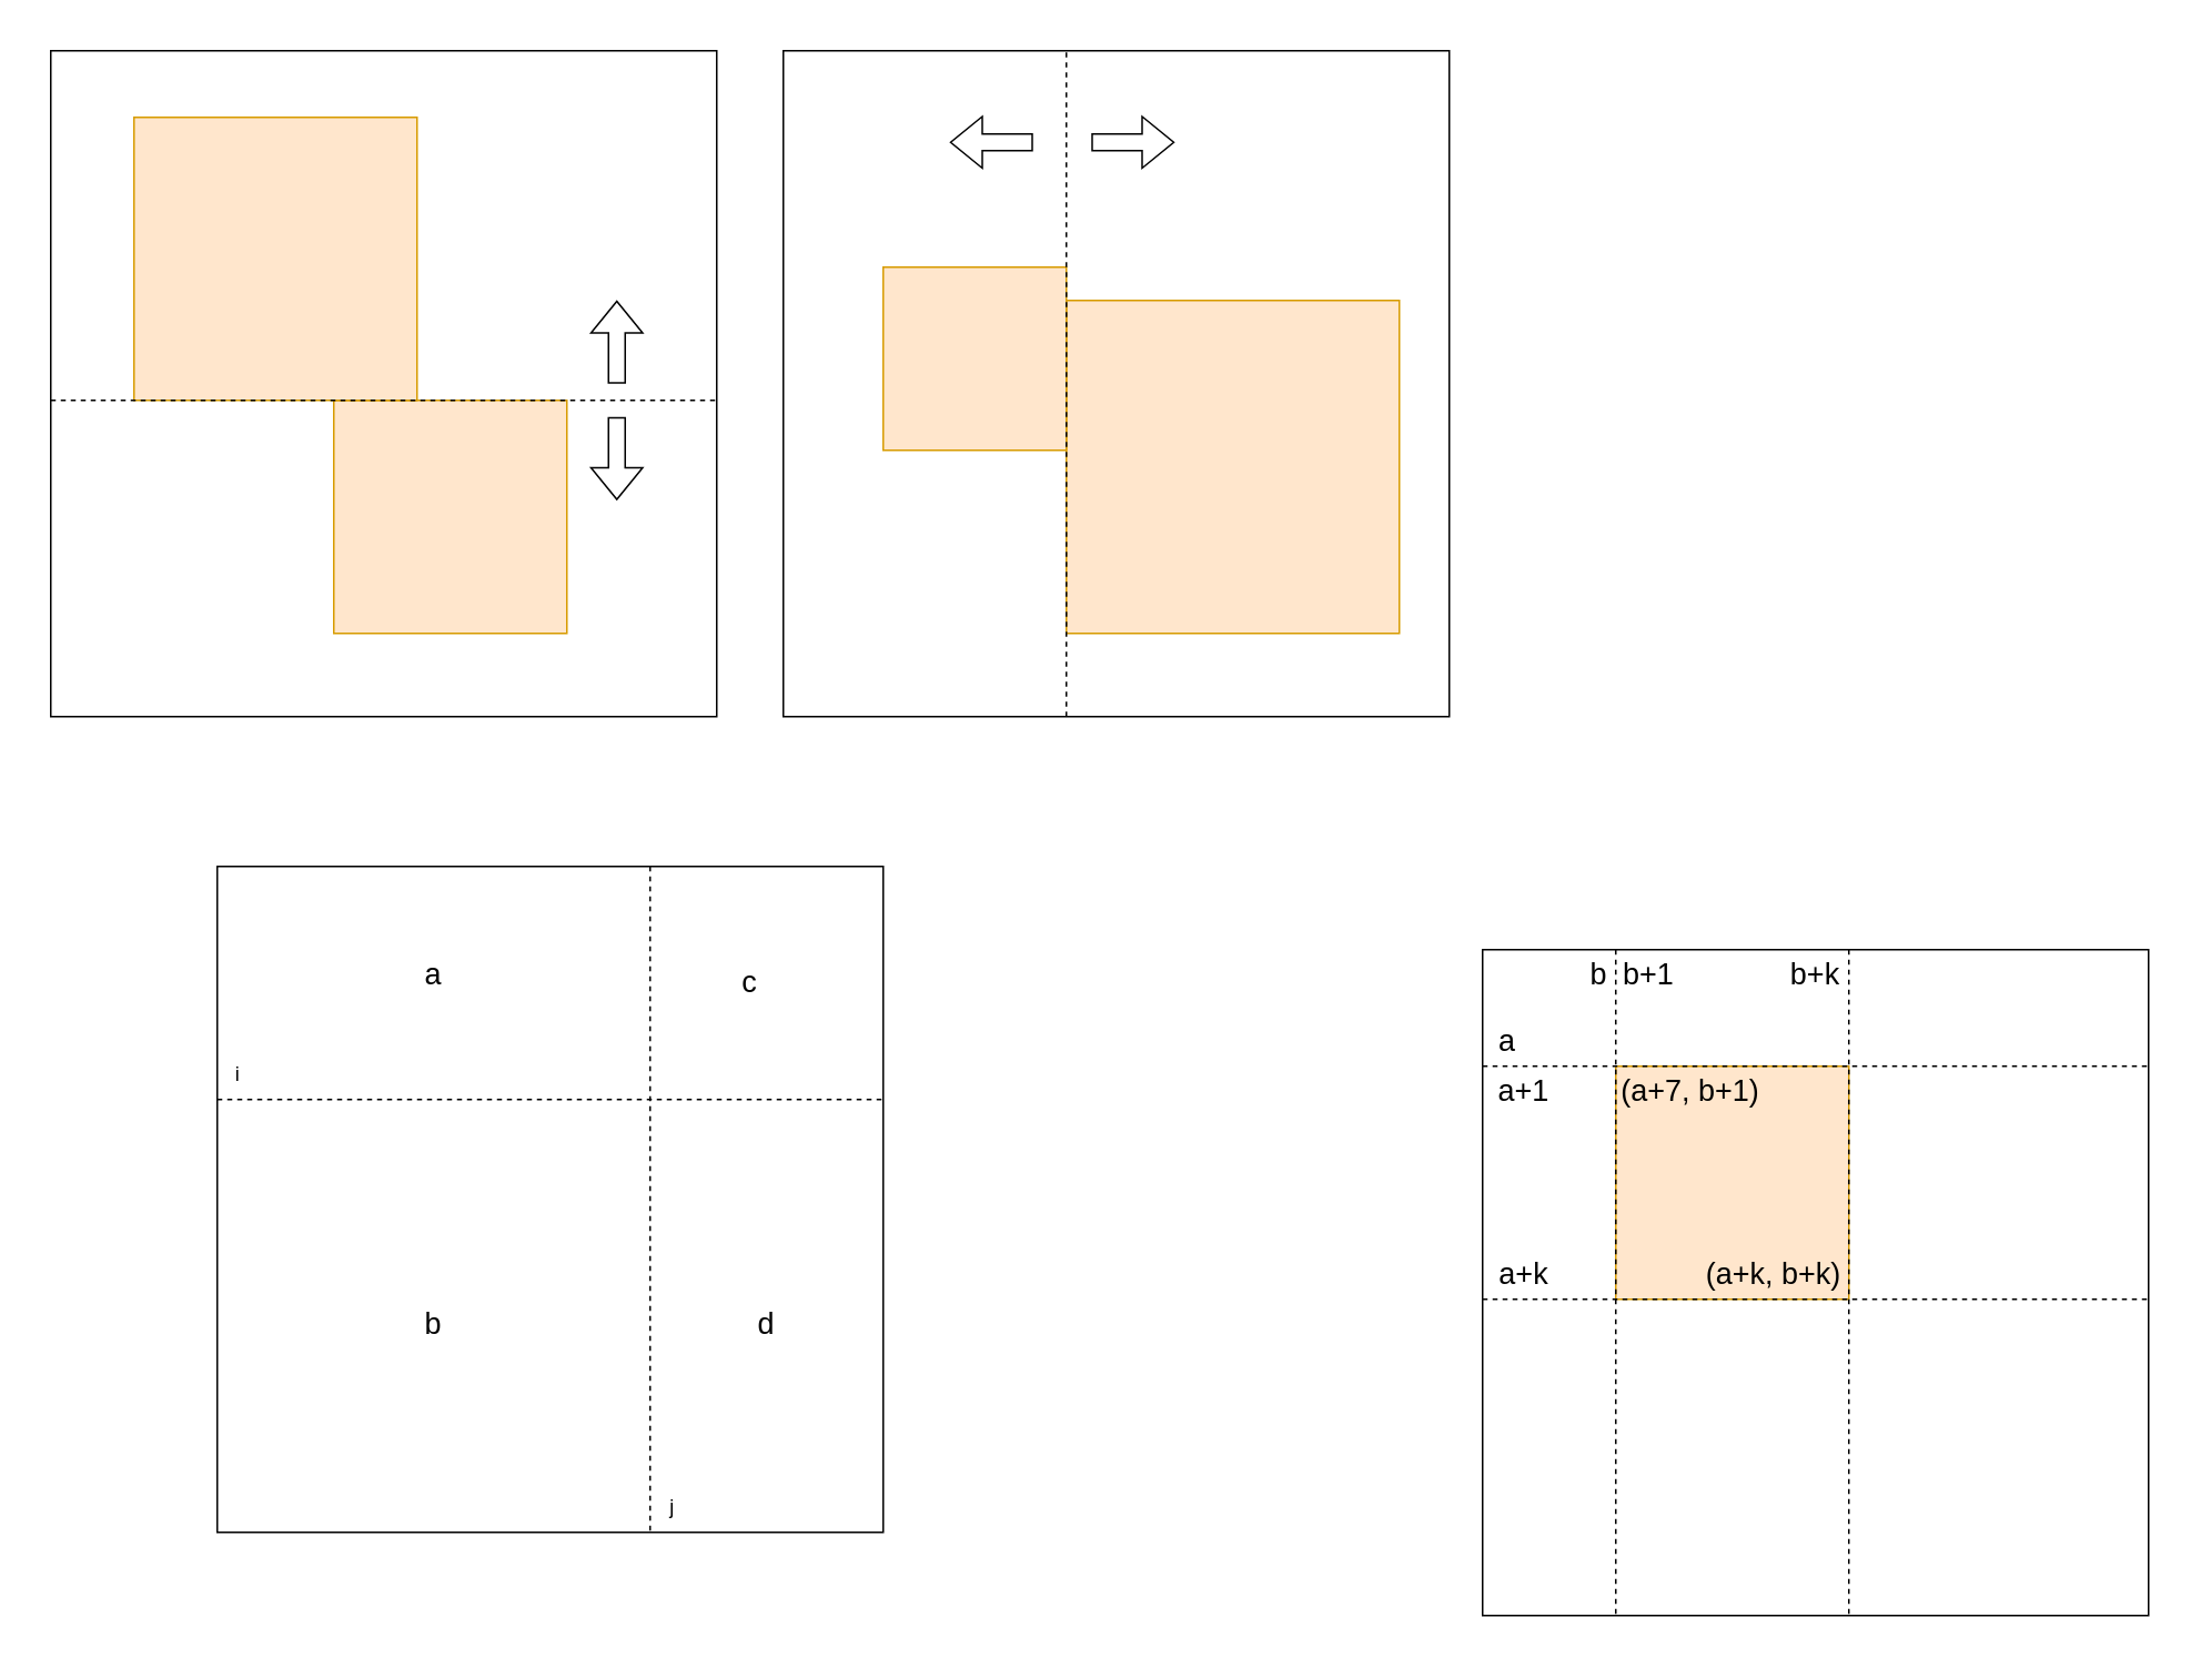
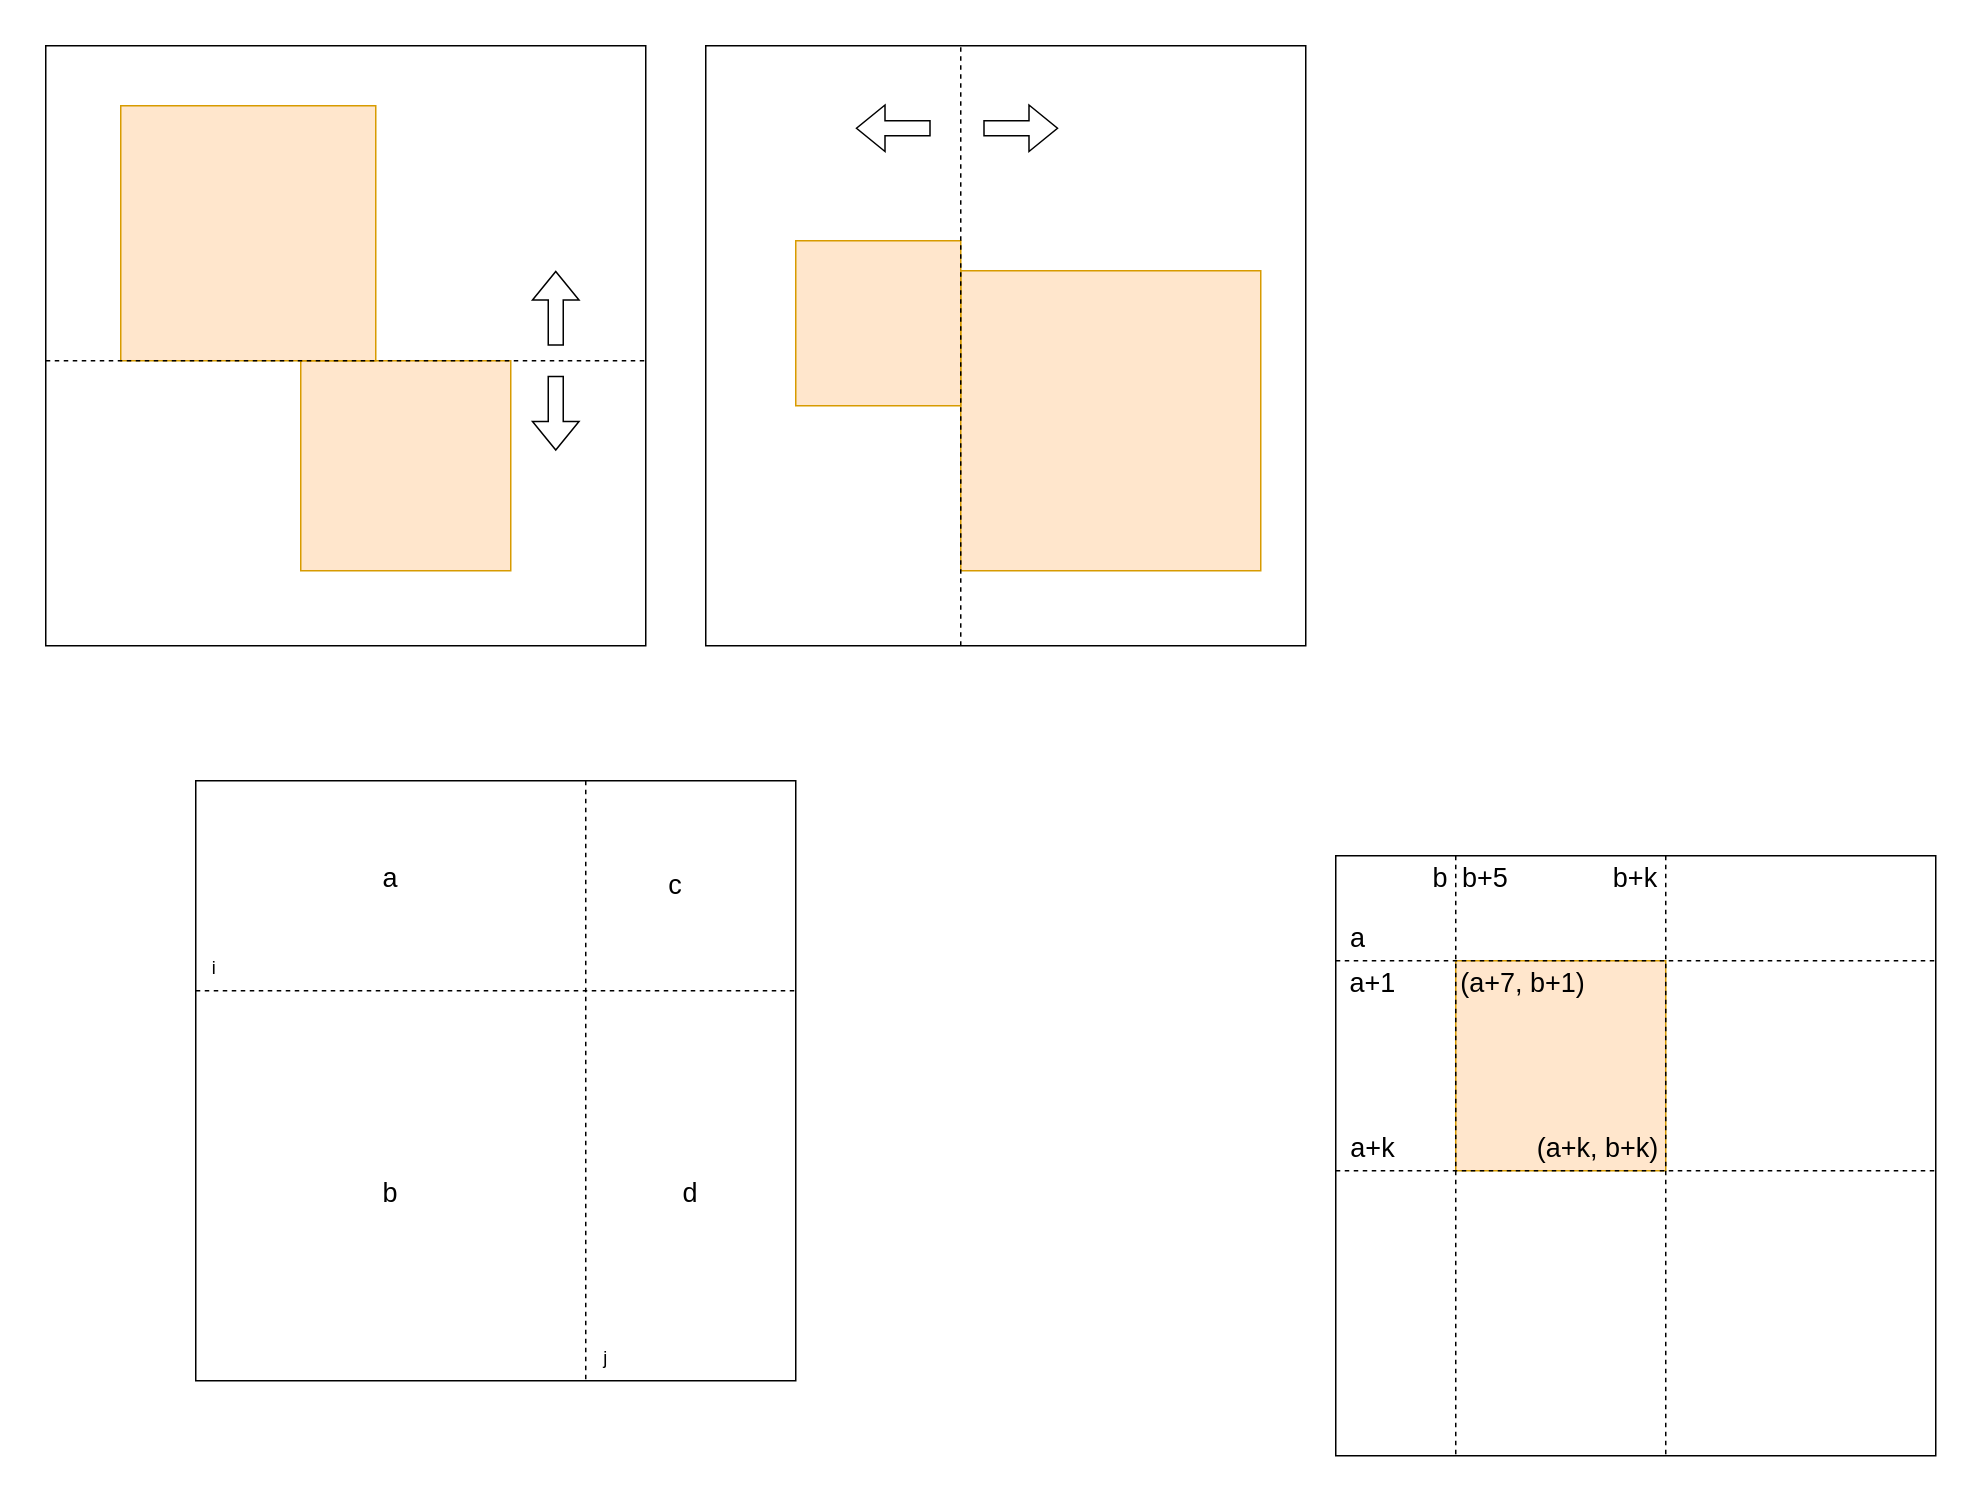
  <mxCell id="0" />
  <mxCell id="1" parent="0" />
  <mxCell id="2" value="" style="rounded=0;whiteSpace=wrap;html=1;shadow=0;strokeColor=none;" parent="1" vertex="1"><mxGeometry x="20" y="20" width="420" height="420" as="geometry" /></mxCell>
  <mxCell id="3" value="" style="whiteSpace=wrap;html=1;aspect=fixed;" vertex="1" parent="1"><mxGeometry x="30" y="30" width="400" height="400" as="geometry" /></mxCell>
  <mxCell id="4" value="" style="whiteSpace=wrap;html=1;aspect=fixed;fillColor=#ffe6cc;strokeColor=#d79b00;" vertex="1" parent="1"><mxGeometry x="200" y="240" width="140" height="140" as="geometry" /></mxCell>
  <mxCell id="5" value="" style="whiteSpace=wrap;html=1;aspect=fixed;fillColor=#ffe6cc;strokeColor=#d79b00;" vertex="1" parent="1"><mxGeometry x="80" y="70" width="170" height="170" as="geometry" /></mxCell>
  <mxCell id="6" value="" style="endArrow=none;dashed=1;html=1;rounded=0;" edge="1" parent="1"><mxGeometry width="50" height="50" relative="1" as="geometry"><mxPoint x="30" y="240" as="sourcePoint" /><mxPoint x="430" y="240" as="targetPoint" /></mxGeometry></mxCell>
  <mxCell id="7" value="" style="shape=flexArrow;endArrow=classic;html=1;rounded=0;" edge="1" parent="1"><mxGeometry width="50" height="50" relative="1" as="geometry"><mxPoint x="370" y="230" as="sourcePoint" /><mxPoint x="370" y="180" as="targetPoint" /></mxGeometry></mxCell>
  <mxCell id="8" value="" style="shape=flexArrow;endArrow=classic;html=1;rounded=0;" edge="1" parent="1"><mxGeometry width="50" height="50" relative="1" as="geometry"><mxPoint x="370" y="250" as="sourcePoint" /><mxPoint x="370" y="300" as="targetPoint" /></mxGeometry></mxCell>
  <mxCell id="9" value="" style="rounded=0;whiteSpace=wrap;html=1;shadow=0;strokeColor=none;" vertex="1" parent="1"><mxGeometry x="460" y="20" width="420" height="420" as="geometry" /></mxCell>
  <mxCell id="10" value="" style="whiteSpace=wrap;html=1;aspect=fixed;" vertex="1" parent="1"><mxGeometry x="470" y="30" width="400" height="400" as="geometry" /></mxCell>
  <mxCell id="11" value="" style="whiteSpace=wrap;html=1;aspect=fixed;fillColor=#ffe6cc;strokeColor=#d79b00;" vertex="1" parent="1"><mxGeometry x="640" y="180" width="200" height="200" as="geometry" /></mxCell>
  <mxCell id="12" value="" style="whiteSpace=wrap;html=1;aspect=fixed;fillColor=#ffe6cc;strokeColor=#d79b00;" vertex="1" parent="1"><mxGeometry x="530" y="160" width="110" height="110" as="geometry" /></mxCell>
  <mxCell id="13" value="" style="endArrow=none;dashed=1;html=1;rounded=0;" edge="1" parent="1"><mxGeometry width="50" height="50" relative="1" as="geometry"><mxPoint x="640" y="430" as="sourcePoint" /><mxPoint x="640" y="30" as="targetPoint" /></mxGeometry></mxCell>
  <mxCell id="14" value="" style="shape=flexArrow;endArrow=classic;html=1;rounded=0;" edge="1" parent="1"><mxGeometry width="50" height="50" relative="1" as="geometry"><mxPoint x="655" y="85" as="sourcePoint" /><mxPoint x="705" y="85" as="targetPoint" /></mxGeometry></mxCell>
  <mxCell id="15" value="" style="shape=flexArrow;endArrow=classic;html=1;rounded=0;" edge="1" parent="1"><mxGeometry width="50" height="50" relative="1" as="geometry"><mxPoint x="620" y="85" as="sourcePoint" /><mxPoint x="570" y="85" as="targetPoint" /></mxGeometry></mxCell>
  <mxCell id="16" value="" style="rounded=0;whiteSpace=wrap;html=1;shadow=0;strokeColor=none;" vertex="1" parent="1"><mxGeometry x="120" y="510" width="420" height="420" as="geometry" /></mxCell>
  <mxCell id="17" value="" style="whiteSpace=wrap;html=1;aspect=fixed;" vertex="1" parent="1"><mxGeometry x="130" y="520" width="400" height="400" as="geometry" /></mxCell>
  <mxCell id="18" value="" style="endArrow=none;dashed=1;html=1;rounded=0;" edge="1" parent="1"><mxGeometry width="50" height="50" relative="1" as="geometry"><mxPoint x="130" y="660" as="sourcePoint" /><mxPoint x="530" y="660" as="targetPoint" /></mxGeometry></mxCell>
  <mxCell id="19" value="" style="endArrow=none;dashed=1;html=1;rounded=0;" edge="1" parent="1"><mxGeometry width="50" height="50" relative="1" as="geometry"><mxPoint x="390" y="520" as="sourcePoint" /><mxPoint x="390" y="920" as="targetPoint" /></mxGeometry></mxCell>
  <mxCell id="20" value="a" style="text;html=1;align=center;verticalAlign=middle;whiteSpace=wrap;rounded=0;fontSize=18;" vertex="1" parent="1"><mxGeometry x="230" y="570" width="60" height="30" as="geometry" /></mxCell>
  <mxCell id="21" value="b" style="text;html=1;align=center;verticalAlign=middle;whiteSpace=wrap;rounded=0;fontSize=18;" vertex="1" parent="1"><mxGeometry x="230" y="780" width="60" height="30" as="geometry" /></mxCell>
  <mxCell id="22" value="c" style="text;html=1;align=center;verticalAlign=middle;whiteSpace=wrap;rounded=0;fontSize=18;" vertex="1" parent="1"><mxGeometry x="420" y="575" width="60" height="30" as="geometry" /></mxCell>
  <mxCell id="23" value="d" style="text;html=1;align=center;verticalAlign=middle;whiteSpace=wrap;rounded=0;fontSize=18;" vertex="1" parent="1"><mxGeometry x="430" y="780" width="60" height="30" as="geometry" /></mxCell>
  <mxCell id="24" value="i" style="text;html=1;align=center;verticalAlign=middle;whiteSpace=wrap;rounded=0;" vertex="1" parent="1"><mxGeometry x="130" y="630" width="25" height="30" as="geometry" /></mxCell>
  <mxCell id="25" value="j" style="text;html=1;align=center;verticalAlign=middle;whiteSpace=wrap;rounded=0;" vertex="1" parent="1"><mxGeometry x="391" y="890" width="25" height="30" as="geometry" /></mxCell>
  <mxCell id="26" value="" style="rounded=0;whiteSpace=wrap;html=1;shadow=0;strokeColor=none;" vertex="1" parent="1"><mxGeometry x="880" y="560" width="420" height="420" as="geometry" /></mxCell>
  <mxCell id="27" value="" style="whiteSpace=wrap;html=1;aspect=fixed;" vertex="1" parent="1"><mxGeometry x="890" y="570" width="400" height="400" as="geometry" /></mxCell>
  <mxCell id="28" value="" style="whiteSpace=wrap;html=1;aspect=fixed;fillColor=#ffe6cc;strokeColor=#d79b00;" vertex="1" parent="1"><mxGeometry x="970" y="640" width="140" height="140" as="geometry" /></mxCell>
  <mxCell id="29" value="" style="endArrow=none;dashed=1;html=1;rounded=0;" edge="1" parent="1"><mxGeometry width="50" height="50" relative="1" as="geometry"><mxPoint x="890" y="780" as="sourcePoint" /><mxPoint x="1290" y="780" as="targetPoint" /></mxGeometry></mxCell>
  <mxCell id="30" value="(a+k, b+k)" style="text;html=1;align=center;verticalAlign=middle;whiteSpace=wrap;rounded=0;fontSize=18;" vertex="1" parent="1"><mxGeometry x="1020" y="750" width="90" height="30" as="geometry" /></mxCell>
  <mxCell id="31" value="a+k" style="text;html=1;align=center;verticalAlign=middle;whiteSpace=wrap;rounded=0;fontSize=18;" vertex="1" parent="1"><mxGeometry x="890" y="750" width="50" height="30" as="geometry" /></mxCell>
  <mxCell id="32" value="" style="endArrow=none;dashed=1;html=1;rounded=0;" edge="1" parent="1"><mxGeometry width="50" height="50" relative="1" as="geometry"><mxPoint x="890" y="640" as="sourcePoint" /><mxPoint x="1290" y="640" as="targetPoint" /></mxGeometry></mxCell>
  <mxCell id="33" value="" style="endArrow=none;dashed=1;html=1;rounded=0;" edge="1" parent="1"><mxGeometry width="50" height="50" relative="1" as="geometry"><mxPoint x="970" y="570" as="sourcePoint" /><mxPoint x="970" y="970" as="targetPoint" /></mxGeometry></mxCell>
  <mxCell id="34" value="" style="endArrow=none;dashed=1;html=1;rounded=0;" edge="1" parent="1"><mxGeometry width="50" height="50" relative="1" as="geometry"><mxPoint x="1110" y="570" as="sourcePoint" /><mxPoint x="1110" y="970" as="targetPoint" /></mxGeometry></mxCell>
  <mxCell id="35" value="(a+7, b+1)" style="text;html=1;align=center;verticalAlign=middle;whiteSpace=wrap;rounded=0;fontSize=18;fillColor=none;" vertex="1" parent="1"><mxGeometry x="970" y="640" width="90" height="30" as="geometry" /></mxCell>
  <mxCell id="36" value="b+k" style="text;html=1;align=center;verticalAlign=middle;whiteSpace=wrap;rounded=0;fontSize=18;" vertex="1" parent="1"><mxGeometry x="1070" y="570" width="40" height="30" as="geometry" /></mxCell>
  <mxCell id="37" value="a+1" style="text;html=1;align=center;verticalAlign=middle;whiteSpace=wrap;rounded=0;fontSize=18;" vertex="1" parent="1"><mxGeometry x="890" y="640" width="50" height="30" as="geometry" /></mxCell>
- <mxCell id="38" value="b+1" style="text;html=1;align=center;verticalAlign=middle;whiteSpace=wrap;rounded=0;fontSize=18;" vertex="1" parent="1"><mxGeometry x="970" y="570" width="40" height="30" as="geometry" /></mxCell>
+ <mxCell id="38" value="b+5" style="text;html=1;align=center;verticalAlign=middle;whiteSpace=wrap;rounded=0;fontSize=18;" vertex="1" parent="1"><mxGeometry x="970" y="570" width="40" height="30" as="geometry" /></mxCell>
  <mxCell id="39" value="a" style="text;html=1;align=center;verticalAlign=middle;whiteSpace=wrap;rounded=0;fontSize=18;" vertex="1" parent="1"><mxGeometry x="890" y="610" width="30" height="30" as="geometry" /></mxCell>
  <mxCell id="40" value="b" style="text;html=1;align=center;verticalAlign=middle;whiteSpace=wrap;rounded=0;fontSize=18;" vertex="1" parent="1"><mxGeometry x="950" y="570" width="20" height="30" as="geometry" /></mxCell>
